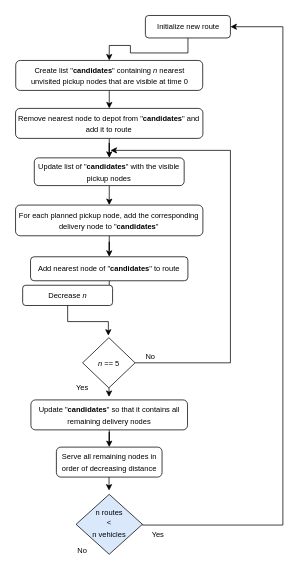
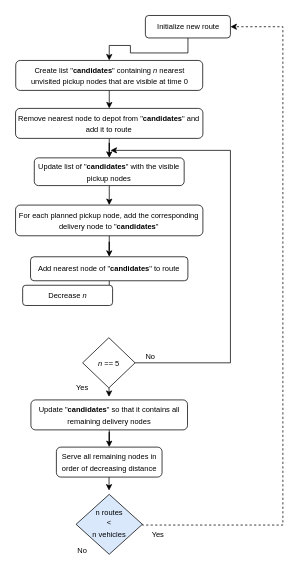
  <mxCell id="0" />
  <mxCell id="1" parent="0" />
  <mxCell id="2" style="edgeStyle=orthogonalEdgeStyle;rounded=0;orthogonalLoop=1;jettySize=auto;html=1;entryX=0.5;entryY=0;entryDx=0;entryDy=0;" edge="1" parent="1" source="3" target="5"><mxGeometry relative="1" as="geometry" /></mxCell>
  <mxCell id="3" value="&lt;font style=&quot;font-size: 10px;&quot;&gt;Initialize new route&lt;/font&gt;" style="rounded=1;whiteSpace=wrap;html=1;fontSize=12;glass=0;strokeWidth=1;shadow=0;" parent="1" vertex="1"><mxGeometry x="193.5" y="20" width="113.5" height="30" as="geometry" /></mxCell>
  <mxCell id="4" style="edgeStyle=orthogonalEdgeStyle;rounded=0;orthogonalLoop=1;jettySize=auto;html=1;entryX=0.5;entryY=0;entryDx=0;entryDy=0;" edge="1" parent="1" source="5" target="7"><mxGeometry relative="1" as="geometry" /></mxCell>
  <mxCell id="5" value="&lt;font style=&quot;font-size: 10px;&quot;&gt;Create list &lt;/font&gt;&lt;font face=&quot;Helvetica&quot; style=&quot;font-size: 10px;&quot;&gt;&quot;&lt;b&gt;candidates&lt;/b&gt;&quot; containing&lt;/font&gt;&lt;font style=&quot;font-size: 10px;&quot;&gt; &lt;i&gt;n&lt;/i&gt; nearest &lt;br&gt;&lt;/font&gt;&lt;div&gt;&lt;font style=&quot;font-size: 10px;&quot;&gt;unvisited pickup nodes that are visible at time 0&lt;/font&gt;&lt;/div&gt;" style="rounded=1;whiteSpace=wrap;html=1;" parent="1" vertex="1"><mxGeometry x="20.5" y="80" width="249.5" height="40" as="geometry" /></mxCell>
  <mxCell id="6" value="" style="edgeStyle=orthogonalEdgeStyle;rounded=0;orthogonalLoop=1;jettySize=auto;html=1;endArrow=classic;endFill=1;" parent="1" source="7" target="16" edge="1"><mxGeometry relative="1" as="geometry" /></mxCell>
  <mxCell id="7" value="&lt;div&gt;&lt;font style=&quot;font-size: 10px;&quot;&gt;Remove nearest node to depot from &quot;&lt;b&gt;candidates&lt;/b&gt;&quot; and add it to route&lt;/font&gt;&lt;/div&gt;" style="rounded=1;whiteSpace=wrap;html=1;" parent="1" vertex="1"><mxGeometry x="20.25" y="144" width="250" height="40" as="geometry" /></mxCell>
  <mxCell id="8" style="edgeStyle=orthogonalEdgeStyle;rounded=0;orthogonalLoop=1;jettySize=auto;html=1;entryX=0.5;entryY=0;entryDx=0;entryDy=0;" edge="1" parent="1" source="9" target="11"><mxGeometry relative="1" as="geometry" /></mxCell>
  <mxCell id="9" value="&lt;font style=&quot;font-size: 10px;&quot;&gt;For each planned pickup node, add the corresponding delivery node to &quot;&lt;b&gt;candidates&lt;/b&gt;&quot;&lt;/font&gt;" style="rounded=1;whiteSpace=wrap;html=1;" parent="1" vertex="1"><mxGeometry x="20.25" y="273" width="250" height="41" as="geometry" /></mxCell>
  <mxCell id="10" value="" style="edgeStyle=orthogonalEdgeStyle;rounded=0;orthogonalLoop=1;jettySize=auto;html=1;endArrow=classic;endFill=1;" parent="1" source="11" target="12" edge="1"><mxGeometry relative="1" as="geometry" /></mxCell>
  <mxCell id="11" value="&lt;font style=&quot;font-size: 10px;&quot;&gt;Add nearest node of &quot;&lt;b&gt;candidates&lt;/b&gt;&quot; to route&lt;/font&gt;" style="rounded=1;whiteSpace=wrap;html=1;" parent="1" vertex="1"><mxGeometry x="40.25" y="342" width="210" height="32" as="geometry" /></mxCell>
  <mxCell id="12" value="&lt;font style=&quot;font-size: 10px;&quot;&gt;Decrease &lt;i&gt;n&lt;/i&gt;&lt;/font&gt;" style="rounded=1;whiteSpace=wrap;html=1;" parent="1" vertex="1"><mxGeometry x="29.75" y="380" width="120" height="27" as="geometry" /></mxCell>
  <mxCell id="13" style="edgeStyle=orthogonalEdgeStyle;rounded=0;orthogonalLoop=1;jettySize=auto;html=1;exitX=1;exitY=0.5;exitDx=0;exitDy=0;endArrow=classic;endFill=1;" parent="1" source="14" edge="1"><mxGeometry relative="1" as="geometry"><mxPoint x="147" y="200" as="targetPoint" /><Array as="points"><mxPoint x="307" y="484" /><mxPoint x="307" y="200" /></Array></mxGeometry></mxCell>
  <mxCell id="14" value="&lt;font style=&quot;font-size: 10px;&quot;&gt;&lt;i&gt;n&lt;/i&gt; == 5&lt;/font&gt;" style="rhombus;whiteSpace=wrap;html=1;" parent="1" vertex="1"><mxGeometry x="109.75" y="450" width="70" height="67" as="geometry" /></mxCell>
  <mxCell id="15" style="edgeStyle=orthogonalEdgeStyle;rounded=0;orthogonalLoop=1;jettySize=auto;html=1;entryX=0.5;entryY=0;entryDx=0;entryDy=0;" edge="1" parent="1" source="16" target="9"><mxGeometry relative="1" as="geometry" /></mxCell>
  <mxCell id="16" value="&lt;font style=&quot;font-size: 10px;&quot;&gt;Update list of &quot;&lt;b&gt;candidates&lt;/b&gt;&quot; with the visible pickup nodes&lt;/font&gt;" style="rounded=1;whiteSpace=wrap;html=1;" parent="1" vertex="1"><mxGeometry x="45.25" y="210" width="200" height="37" as="geometry" /></mxCell>
  <mxCell id="17" value="&lt;font style=&quot;font-size: 10px;&quot;&gt;No&lt;/font&gt;" style="text;html=1;align=center;verticalAlign=middle;resizable=0;points=[];autosize=1;strokeColor=none;fillColor=none;" parent="1" vertex="1"><mxGeometry x="179.75" y="460" width="40" height="30" as="geometry" /></mxCell>
  <mxCell id="18" value="&lt;font style=&quot;font-size: 10px;&quot;&gt;Yes&lt;/font&gt;" style="text;html=1;align=center;verticalAlign=middle;resizable=0;points=[];autosize=1;strokeColor=none;fillColor=none;" parent="1" vertex="1"><mxGeometry x="88.5" y="501" width="40" height="30" as="geometry" /></mxCell>
  <mxCell id="19" style="edgeStyle=orthogonalEdgeStyle;rounded=0;orthogonalLoop=1;jettySize=auto;html=1;entryX=0.5;entryY=0;entryDx=0;entryDy=0;" edge="1" parent="1" source="20" target="21"><mxGeometry relative="1" as="geometry" /></mxCell>
  <mxCell id="20" value="&lt;font style=&quot;font-size: 10px;&quot;&gt;Update &quot;&lt;b&gt;candidates&lt;/b&gt;&quot; so that it contains all remaining delivery nodes&lt;/font&gt;" style="rounded=1;whiteSpace=wrap;html=1;" parent="1" vertex="1"><mxGeometry x="40.75" y="533" width="209" height="40" as="geometry" /></mxCell>
  <mxCell id="21" value="&lt;font style=&quot;font-size: 10px;&quot;&gt;Serve all remaining nodes in order of decreasing distance&lt;/font&gt;" style="rounded=1;whiteSpace=wrap;html=1;" parent="1" vertex="1"><mxGeometry x="74.75" y="596" width="141" height="40" as="geometry" /></mxCell>
- <mxCell id="22" style="edgeStyle=orthogonalEdgeStyle;rounded=0;orthogonalLoop=1;jettySize=auto;html=1;exitX=1;exitY=0.5;exitDx=0;exitDy=0;endArrow=classic;endFill=1;entryX=1;entryY=0.5;entryDx=0;entryDy=0;" parent="1" source="23" target="3" edge="1"><mxGeometry relative="1" as="geometry"><mxPoint x="317" y="39.31" as="targetPoint" /><Array as="points"><mxPoint x="190" y="700" /><mxPoint x="377" y="700" /><mxPoint x="377" y="35" /></Array></mxGeometry></mxCell>
+ <mxCell id="22" style="edgeStyle=orthogonalEdgeStyle;rounded=0;orthogonalLoop=1;jettySize=auto;html=1;exitX=1;exitY=0.5;exitDx=0;exitDy=0;endArrow=classic;endFill=1;entryX=1;entryY=0.5;entryDx=0;entryDy=0;dashed=1;" parent="1" source="23" target="3" edge="1"><mxGeometry relative="1" as="geometry"><mxPoint x="317" y="39.31" as="targetPoint" /><Array as="points"><mxPoint x="190" y="700" /><mxPoint x="377" y="700" /><mxPoint x="377" y="35" /></Array></mxGeometry></mxCell>
  <mxCell id="23" value="&lt;font style=&quot;font-size: 10px;&quot;&gt;n routes &lt;br&gt;&amp;lt;&lt;br&gt;n vehicles&lt;/font&gt;" style="rhombus;whiteSpace=wrap;html=1;shadow=0;fontFamily=Helvetica;fontSize=12;align=center;strokeWidth=1;spacing=6;spacingTop=-4;fillColor=#dae8fc;" parent="1" vertex="1"><mxGeometry x="101" y="659" width="88.5" height="80" as="geometry" /></mxCell>
  <mxCell id="24" value="&lt;font style=&quot;font-size: 10px;&quot;&gt;Yes&lt;/font&gt;" style="text;html=1;align=center;verticalAlign=middle;resizable=0;points=[];autosize=1;strokeColor=none;fillColor=none;" parent="1" vertex="1"><mxGeometry x="189.5" y="697" width="40" height="30" as="geometry" /></mxCell>
  <mxCell id="25" value="&lt;font style=&quot;font-size: 10px;&quot;&gt;No&lt;/font&gt;" style="text;html=1;align=center;verticalAlign=middle;resizable=0;points=[];autosize=1;strokeColor=none;fillColor=none;" parent="1" vertex="1"><mxGeometry x="88.5" y="719" width="40" height="30" as="geometry" /></mxCell>
- <mxCell id="26" style="edgeStyle=orthogonalEdgeStyle;rounded=0;orthogonalLoop=1;jettySize=auto;html=1;entryX=0.49;entryY=-0.041;entryDx=0;entryDy=0;entryPerimeter=0;" edge="1" parent="1" source="12" target="14"><mxGeometry relative="1" as="geometry" /></mxCell>
  <mxCell id="27" value="" style="endArrow=classic;html=1;rounded=0;" edge="1" parent="1"><mxGeometry width="50" height="50" relative="1" as="geometry"><mxPoint x="145" y="517" as="sourcePoint" /><mxPoint x="145" y="529" as="targetPoint" /><Array as="points"><mxPoint x="145" y="529" /></Array></mxGeometry></mxCell>
  <mxCell id="28" value="" style="endArrow=classic;html=1;rounded=0;" edge="1" parent="1"><mxGeometry width="50" height="50" relative="1" as="geometry"><mxPoint x="145.01" y="636" as="sourcePoint" /><mxPoint x="145.01" y="654" as="targetPoint" /></mxGeometry></mxCell>
